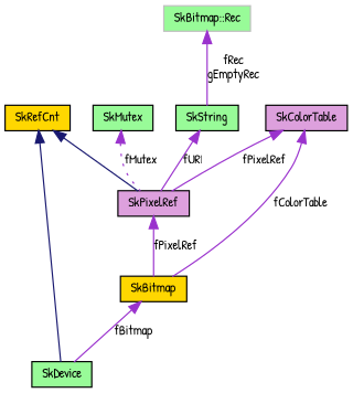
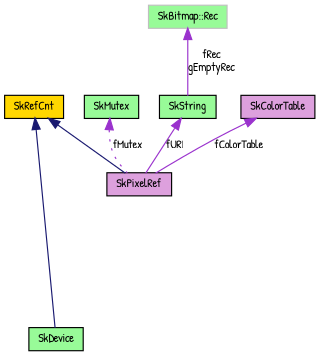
  digraph {
    fontname="Patrick Hand"
    node [color=black fillcolor=palegreen fontname="Patrick Hand" fontsize=10 shape=record style=filled]
    edge [color=darkorchid3 dir=back fontname="Patrick Hand" fontsize=10 labelfontname=FreeSans labelfontsize=10 style=solid]
    n1 [fontcolor=black height=0.2 label=SkDevice width=0.4]
    n2 [fillcolor=gold height=0.2 label=SkRefCnt width=0.4]
    n3 [fillcolor=plum height=0.2 label=SkPixelRef width=0.4]
    n4 [fillcolor=plum height=0.2 label=SkColorTable width=0.4]
-   n5 [fillcolor=gold height=0.2 label=SkBitmap width=0.4]
    n6 [height=0.2 label=SkMutex width=0.4]
    n7 [height=0.2 label=SkString width=0.4]
    n8 [color=grey75 height=0.2 label="SkBitmap::Rec" width=0.4]
    n2 -> n1 [color=midnightblue]
    n2 -> n3 [color=midnightblue]
-   n3 -> n5 [label=fPixelRef]
-   n4 -> n3 [label=fPixelRef]
-   n4 -> n5 [label=fColorTable]
-   n5 -> n1 [label=fBitmap]
+   n4 -> n3 [label=fColorTable]
    n6 -> n3 [label=fMutex style=dotted]
    n7 -> n3 [label=fURI]
    n8 -> n7 [label="fRec\ngEmptyRec"]
  }
